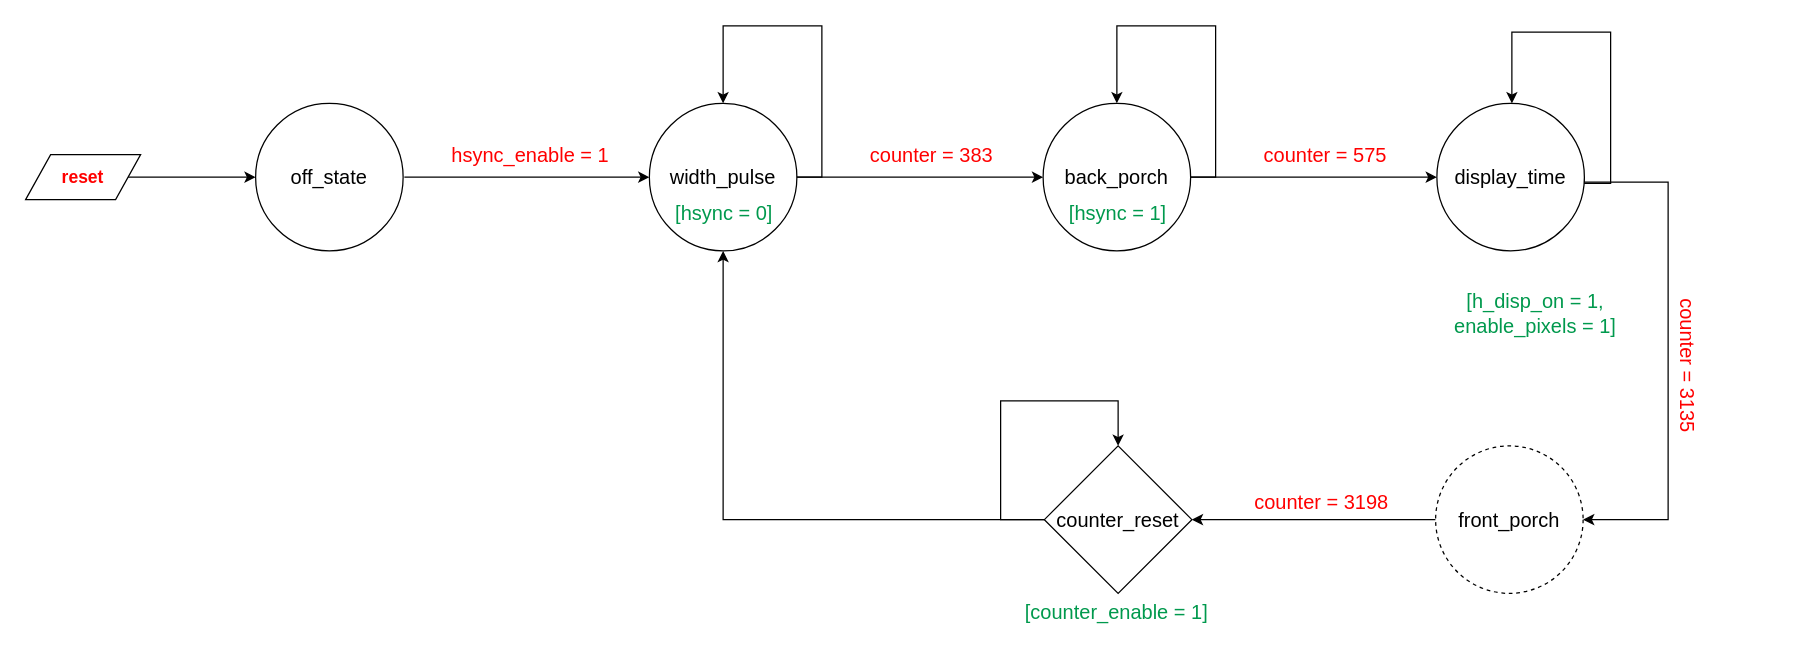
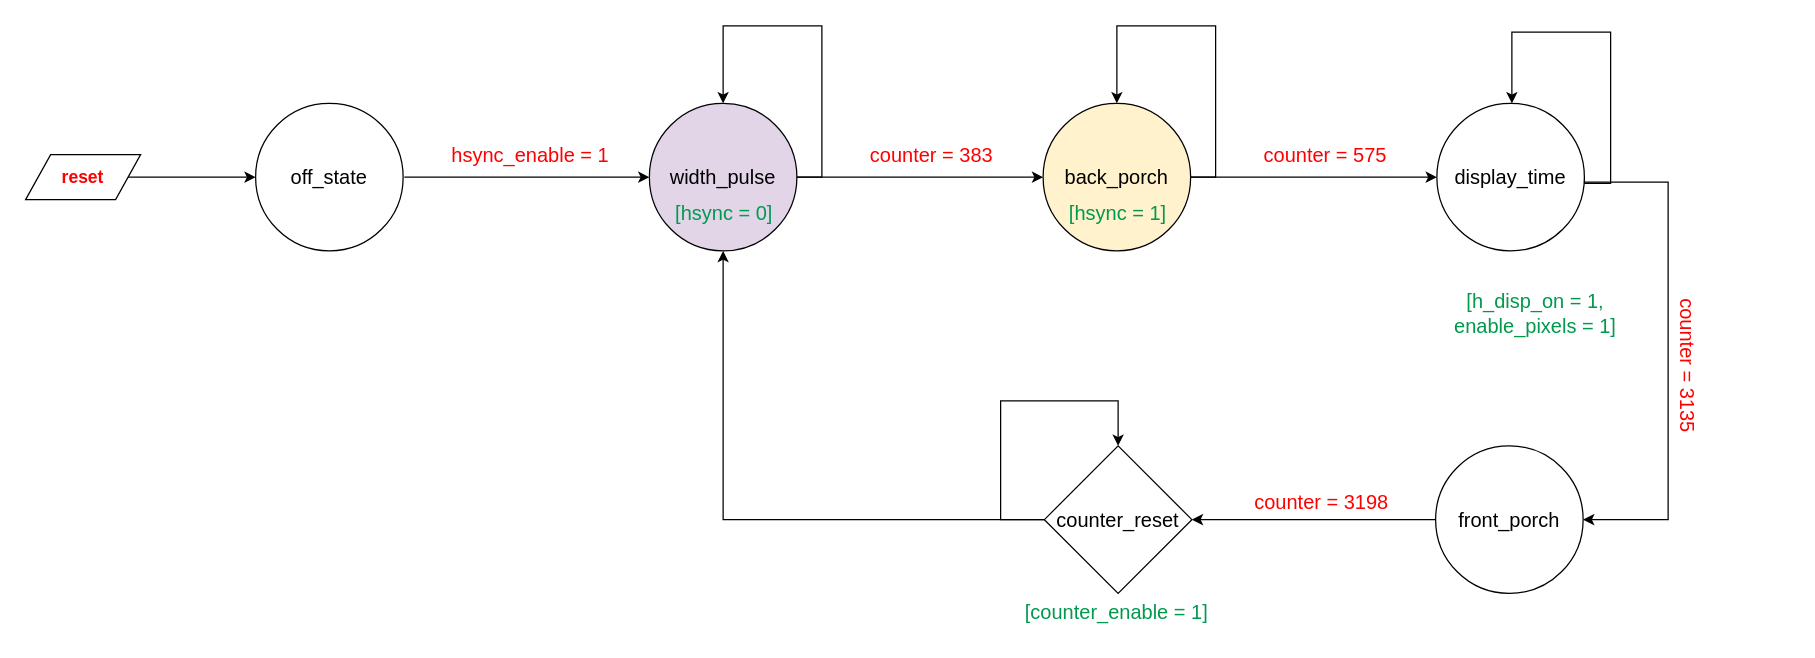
  <mxCell id="0" />
  <mxCell id="1" parent="0" />
  <mxCell id="2" value="&lt;font style=&quot;font-size: 16px;&quot;&gt;off_state&lt;/font&gt;" style="ellipse;whiteSpace=wrap;html=1;aspect=fixed;" vertex="1" parent="1"><mxGeometry x="204" y="82" width="118" height="118" as="geometry" /></mxCell>
- <mxCell id="3" value="&lt;font style=&quot;font-size: 16px;&quot;&gt;width_pulse&lt;/font&gt;" style="ellipse;whiteSpace=wrap;html=1;aspect=fixed;" vertex="1" parent="1"><mxGeometry x="519" y="82" width="118" height="118" as="geometry" /></mxCell>
+ <mxCell id="3" value="&lt;font style=&quot;font-size: 16px;&quot;&gt;width_pulse&lt;/font&gt;" style="ellipse;whiteSpace=wrap;html=1;aspect=fixed;fillColor=#e1d5e7;" vertex="1" parent="1"><mxGeometry x="519" y="82" width="118" height="118" as="geometry" /></mxCell>
  <mxCell id="4" value="" style="endArrow=classic;html=1;rounded=0;" edge="1" parent="1" target="3"><mxGeometry width="50" height="50" relative="1" as="geometry"><mxPoint x="323" y="141" as="sourcePoint" /><mxPoint x="819" y="-62" as="targetPoint" /></mxGeometry></mxCell>
  <mxCell id="5" value="hsync_enable = 1" style="text;html=1;align=center;verticalAlign=middle;whiteSpace=wrap;rounded=0;fontSize=16;fontColor=#FF0000;" vertex="1" parent="1"><mxGeometry x="344" y="108" width="160" height="30" as="geometry" /></mxCell>
  <mxCell id="6" value="&lt;b&gt;&lt;font color=&quot;#ff0000&quot; style=&quot;font-size: 14px;&quot;&gt;reset&lt;/font&gt;&lt;/b&gt;" style="shape=parallelogram;perimeter=parallelogramPerimeter;whiteSpace=wrap;html=1;fixedSize=1;" vertex="1" parent="1"><mxGeometry x="20" y="123" width="92" height="36" as="geometry" /></mxCell>
  <mxCell id="7" value="" style="endArrow=classic;html=1;rounded=0;fontSize=14;fontColor=#FF0000;exitX=1;exitY=0.5;exitDx=0;exitDy=0;entryX=0;entryY=0.5;entryDx=0;entryDy=0;" edge="1" parent="1" source="6" target="2"><mxGeometry width="50" height="50" relative="1" as="geometry"><mxPoint x="683" y="-49" as="sourcePoint" /><mxPoint x="733" y="-99" as="targetPoint" /></mxGeometry></mxCell>
  <mxCell id="8" value="&lt;font color=&quot;#00994d&quot; style=&quot;font-size: 16px;&quot;&gt;[hsync = 0]&lt;/font&gt;" style="text;html=1;strokeColor=none;fillColor=none;align=center;verticalAlign=middle;whiteSpace=wrap;rounded=0;fontSize=14;fontColor=#FF0000;" vertex="1" parent="1"><mxGeometry x="539" y="155" width="80" height="30" as="geometry" /></mxCell>
  <mxCell id="9" style="edgeStyle=orthogonalEdgeStyle;rounded=0;orthogonalLoop=1;jettySize=auto;html=1;exitX=1;exitY=0.5;exitDx=0;exitDy=0;entryX=0.5;entryY=0;entryDx=0;entryDy=0;fontSize=16;fontColor=#00994D;" edge="1" parent="1" source="3" target="3"><mxGeometry relative="1" as="geometry"><Array as="points"><mxPoint x="657" y="141" /><mxPoint x="657" y="20" /><mxPoint x="578" y="20" /></Array></mxGeometry></mxCell>
- <mxCell id="10" value="&lt;font style=&quot;font-size: 16px;&quot;&gt;back_porch&lt;/font&gt;" style="ellipse;whiteSpace=wrap;html=1;aspect=fixed;" vertex="1" parent="1"><mxGeometry x="834" y="82" width="118" height="118" as="geometry" /></mxCell>
+ <mxCell id="10" value="&lt;font style=&quot;font-size: 16px;&quot;&gt;back_porch&lt;/font&gt;" style="ellipse;whiteSpace=wrap;html=1;aspect=fixed;fillColor=#fff2cc;" vertex="1" parent="1"><mxGeometry x="834" y="82" width="118" height="118" as="geometry" /></mxCell>
  <mxCell id="11" value="&lt;font color=&quot;#00994d&quot; style=&quot;font-size: 16px;&quot;&gt;[hsync = 1]&lt;/font&gt;" style="text;html=1;strokeColor=none;fillColor=none;align=center;verticalAlign=middle;whiteSpace=wrap;rounded=0;fontSize=14;fontColor=#FF0000;" vertex="1" parent="1"><mxGeometry x="854" y="155" width="80" height="30" as="geometry" /></mxCell>
  <mxCell id="12" style="edgeStyle=orthogonalEdgeStyle;rounded=0;orthogonalLoop=1;jettySize=auto;html=1;exitX=1;exitY=0.5;exitDx=0;exitDy=0;entryX=0.5;entryY=0;entryDx=0;entryDy=0;fontSize=16;fontColor=#00994D;" edge="1" parent="1" source="10" target="10"><mxGeometry relative="1" as="geometry"><Array as="points"><mxPoint x="972" y="141" /><mxPoint x="972" y="20" /><mxPoint x="893" y="20" /></Array></mxGeometry></mxCell>
  <mxCell id="13" value="" style="endArrow=classic;html=1;rounded=0;exitX=1;exitY=0.5;exitDx=0;exitDy=0;entryX=0;entryY=0.5;entryDx=0;entryDy=0;" edge="1" parent="1" source="3" target="10"><mxGeometry width="50" height="50" relative="1" as="geometry"><mxPoint x="647" y="140.5" as="sourcePoint" /><mxPoint x="831" y="141" as="targetPoint" /></mxGeometry></mxCell>
  <mxCell id="14" value="counter = 383" style="text;html=1;align=center;verticalAlign=middle;whiteSpace=wrap;rounded=0;fontSize=16;fontColor=#FF0000;" vertex="1" parent="1"><mxGeometry x="665" y="108" width="160" height="30" as="geometry" /></mxCell>
  <mxCell id="15" style="edgeStyle=orthogonalEdgeStyle;rounded=0;orthogonalLoop=1;jettySize=auto;html=1;entryX=1;entryY=0.5;entryDx=0;entryDy=0;fontSize=16;fontColor=#00994D;exitX=1;exitY=0.5;exitDx=0;exitDy=0;" edge="1" parent="1" source="16" target="22"><mxGeometry relative="1" as="geometry"><Array as="points"><mxPoint x="1267" y="145" /><mxPoint x="1334" y="145" /><mxPoint x="1334" y="415" /></Array></mxGeometry></mxCell>
  <mxCell id="16" value="&lt;font style=&quot;font-size: 16px;&quot;&gt;display_time&lt;/font&gt;" style="ellipse;whiteSpace=wrap;html=1;aspect=fixed;" vertex="1" parent="1"><mxGeometry x="1149" y="82" width="118" height="118" as="geometry" /></mxCell>
  <mxCell id="17" value="&lt;font color=&quot;#00994d&quot; style=&quot;font-size: 16px;&quot;&gt;[h_disp_on = 1,&lt;br&gt;enable_pixels = 1]&lt;br&gt;&lt;/font&gt;" style="text;html=1;strokeColor=none;fillColor=none;align=center;verticalAlign=middle;whiteSpace=wrap;rounded=0;fontSize=14;fontColor=#FF0000;" vertex="1" parent="1"><mxGeometry x="1161.25" y="235" width="133.5" height="30" as="geometry" /></mxCell>
  <mxCell id="18" value="" style="endArrow=classic;html=1;rounded=0;exitX=1;exitY=0.5;exitDx=0;exitDy=0;entryX=0;entryY=0.5;entryDx=0;entryDy=0;" edge="1" parent="1" target="16"><mxGeometry width="50" height="50" relative="1" as="geometry"><mxPoint x="952" y="141" as="sourcePoint" /><mxPoint x="1146" y="141" as="targetPoint" /></mxGeometry></mxCell>
  <mxCell id="19" value="counter = 575" style="text;html=1;align=center;verticalAlign=middle;whiteSpace=wrap;rounded=0;fontSize=16;fontColor=#FF0000;" vertex="1" parent="1"><mxGeometry x="980" y="108" width="160" height="30" as="geometry" /></mxCell>
  <mxCell id="20" style="edgeStyle=orthogonalEdgeStyle;rounded=0;orthogonalLoop=1;jettySize=auto;html=1;fontSize=16;fontColor=#00994D;" edge="1" parent="1" source="16" target="16"><mxGeometry relative="1" as="geometry"><Array as="points"><mxPoint x="1288" y="146" /><mxPoint x="1288" y="25" /><mxPoint x="1209" y="25" /></Array><mxPoint x="1268" y="146" as="sourcePoint" /><mxPoint x="1209" y="82" as="targetPoint" /></mxGeometry></mxCell>
  <mxCell id="21" style="edgeStyle=orthogonalEdgeStyle;rounded=0;orthogonalLoop=1;jettySize=auto;html=1;fontSize=16;fontColor=#00994D;" edge="1" parent="1" source="22" target="26"><mxGeometry relative="1" as="geometry" /></mxCell>
- <mxCell id="22" value="&lt;font style=&quot;font-size: 16px;&quot;&gt;front_porch&lt;/font&gt;" style="ellipse;whiteSpace=wrap;html=1;aspect=fixed;dashed=1;" vertex="1" parent="1"><mxGeometry x="1148" y="356" width="118" height="118" as="geometry" /></mxCell>
+ <mxCell id="22" value="&lt;font style=&quot;font-size: 16px;&quot;&gt;front_porch&lt;/font&gt;" style="ellipse;whiteSpace=wrap;html=1;aspect=fixed;" vertex="1" parent="1"><mxGeometry x="1148" y="356" width="118" height="118" as="geometry" /></mxCell>
  <mxCell id="23" value="counter = 3135" style="text;html=1;align=center;verticalAlign=middle;whiteSpace=wrap;rounded=0;fontSize=16;fontColor=#FF0000;rotation=90;" vertex="1" parent="1"><mxGeometry x="1270" y="277" width="160" height="30" as="geometry" /></mxCell>
  <mxCell id="24" style="edgeStyle=orthogonalEdgeStyle;rounded=0;orthogonalLoop=1;jettySize=auto;html=1;entryX=0.5;entryY=1;entryDx=0;entryDy=0;fontSize=16;fontColor=#00994D;" edge="1" parent="1" source="26" target="3"><mxGeometry relative="1" as="geometry" /></mxCell>
  <mxCell id="25" style="edgeStyle=orthogonalEdgeStyle;rounded=0;orthogonalLoop=1;jettySize=auto;html=1;fontSize=16;fontColor=#00994D;entryX=0.5;entryY=0;entryDx=0;entryDy=0;" edge="1" parent="1" source="26" target="26"><mxGeometry relative="1" as="geometry"><mxPoint x="817" y="284" as="targetPoint" /><Array as="points"><mxPoint x="800" y="415" /><mxPoint x="800" y="320" /><mxPoint x="894" y="320" /></Array></mxGeometry></mxCell>
  <mxCell id="26" value="&lt;font style=&quot;font-size: 16px;&quot;&gt;counter_reset&lt;/font&gt;" style="rhombus;whiteSpace=wrap;html=1;aspect=fixed;" vertex="1" parent="1"><mxGeometry x="835" y="356" width="118" height="118" as="geometry" /></mxCell>
  <mxCell id="27" value="counter = 3198" style="text;html=1;align=center;verticalAlign=middle;whiteSpace=wrap;rounded=0;fontSize=16;fontColor=#FF0000;" vertex="1" parent="1"><mxGeometry x="977" y="386" width="160" height="30" as="geometry" /></mxCell>
  <mxCell id="28" value="&lt;font color=&quot;#00994d&quot; style=&quot;font-size: 16px;&quot;&gt;[counter_enable = 1]&lt;/font&gt;" style="text;html=1;strokeColor=none;fillColor=none;align=center;verticalAlign=middle;whiteSpace=wrap;rounded=0;fontSize=14;fontColor=#FF0000;" vertex="1" parent="1"><mxGeometry x="814" y="474" width="158" height="30" as="geometry" /></mxCell>
